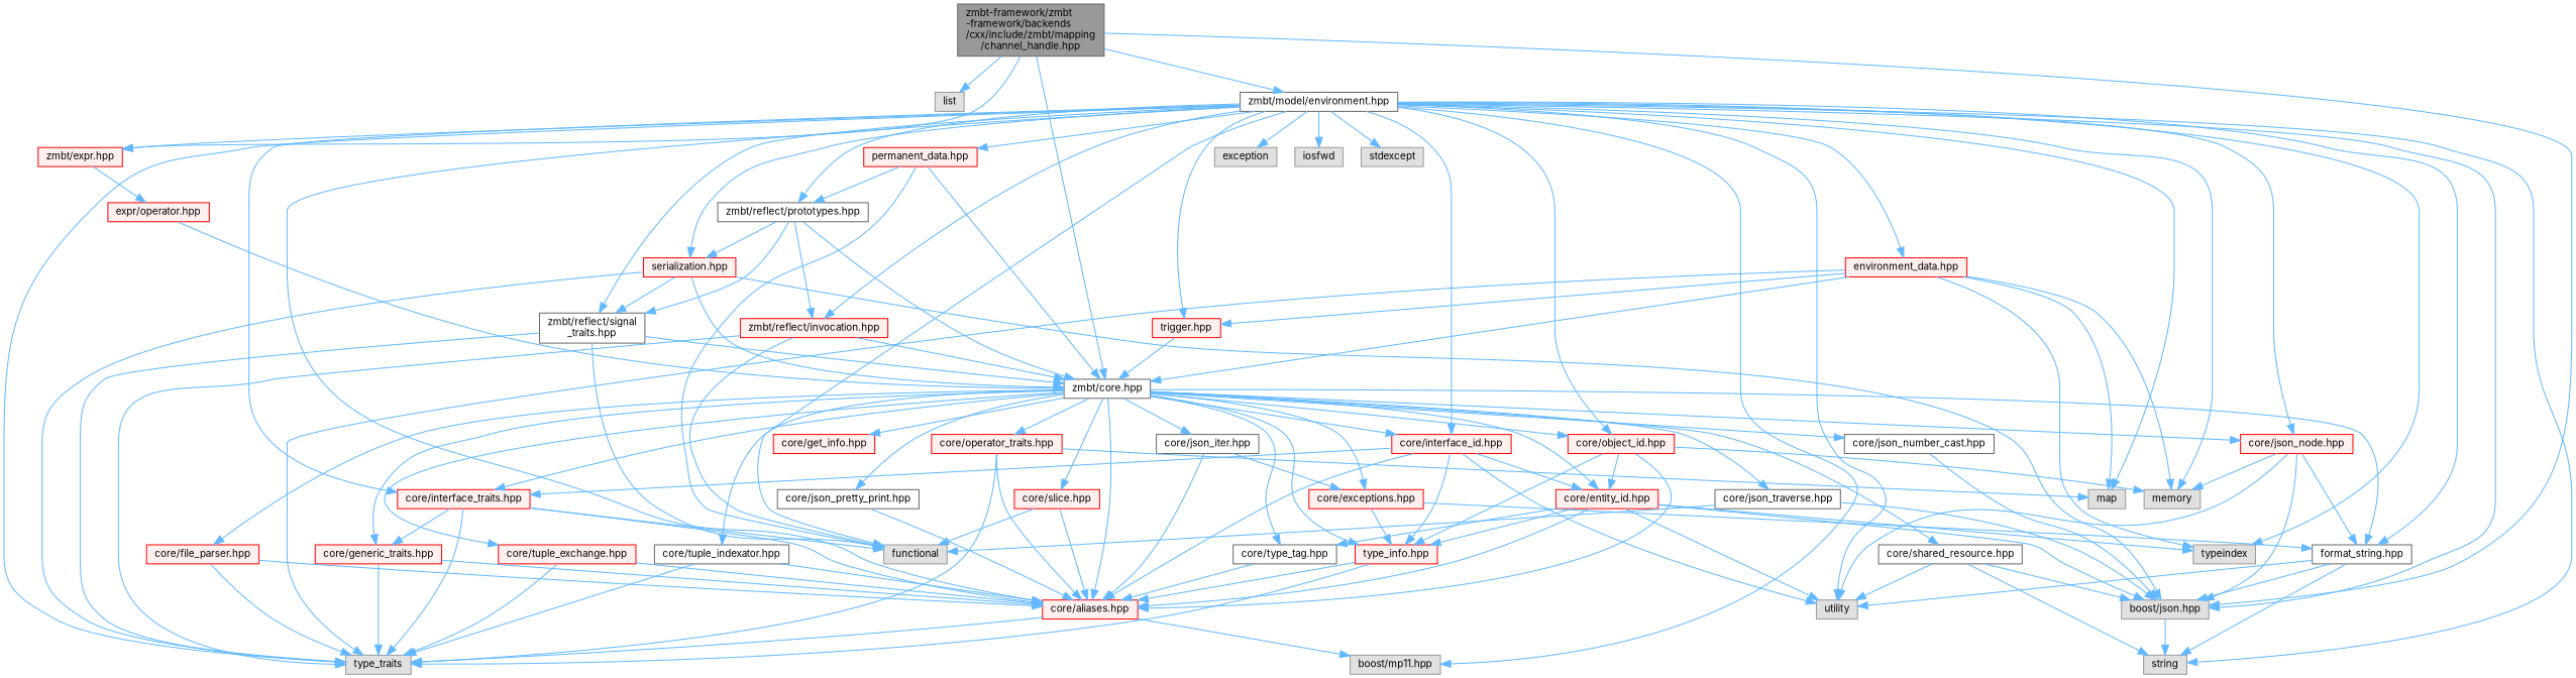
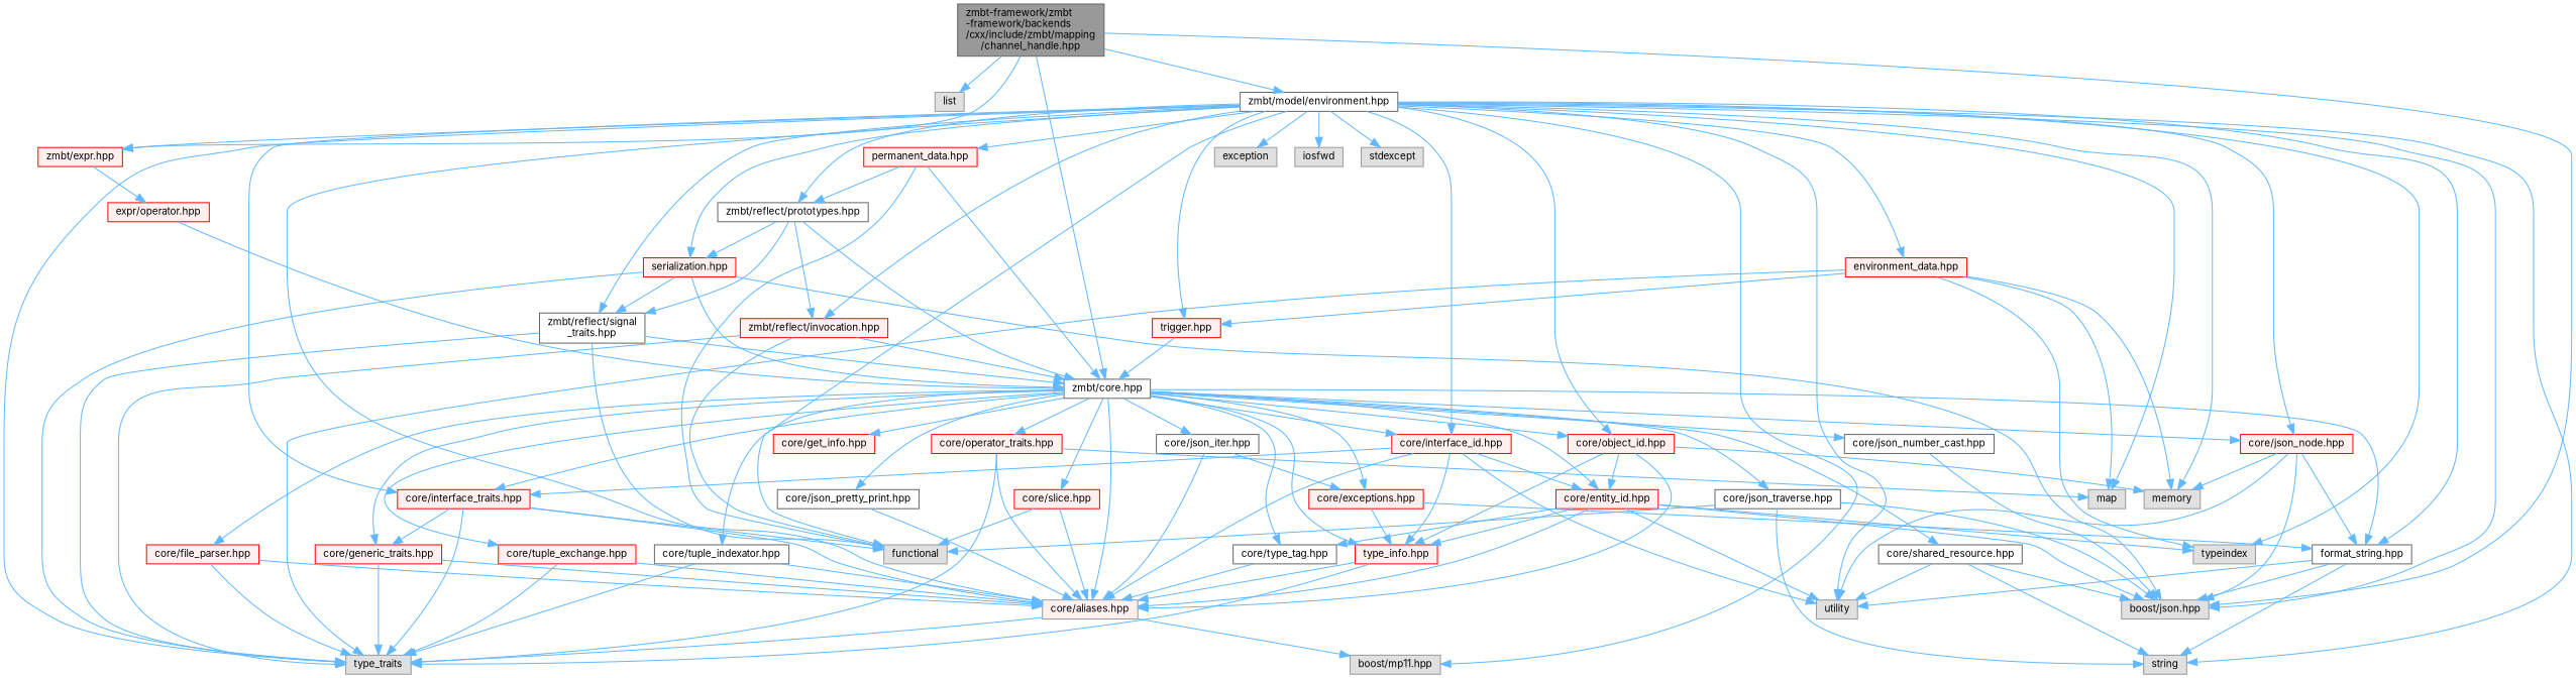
  digraph {
    fontname=Inter
    node [color=red fillcolor="#FFF0F0" fontname=Inter fontsize=10 shape=box style=filled]
    edge [color=steelblue1 fontname=Inter fontsize=10 labelfontname=Helvetica labelfontsize=10 style=solid]
    n1 [color=gray40 fillcolor=grey60 fontcolor=black height=0.2 label="zmbt-framework/zmbt\l-framework/backends\l/cxx/include/zmbt/mapping\l/channel_handle.hpp" width=0.4]
    n2 [color=grey60 fillcolor="#E0E0E0" height=0.2 label=list width=0.4]
    n3 [color=grey60 fillcolor="#E0E0E0" height=0.2 label="boost/json.hpp" width=0.4]
    n4 [color=grey40 fillcolor=white height=0.2 label="zmbt/core.hpp" width=0.4]
    n5 [color=grey40 fillcolor=white height=0.2 label="zmbt/model/environment.hpp" width=0.4]
    n6 [height=0.2 label="zmbt/expr.hpp" width=0.4]
-   n7 [height=0.2 label="core/aliases.hpp" width=0.4]
+   n7 [color=grey60 height=0.2 label="core/aliases.hpp" width=0.4]
    n8 [height=0.2 label="core/exceptions.hpp" width=0.4]
    n9 [color=grey40 fillcolor=white height=0.2 label="format_string.hpp" width=0.4]
    n10 [height=0.2 label="type_info.hpp" width=0.4]
    n11 [height=0.2 label="core/file_parser.hpp" width=0.4]
    n12 [height=0.2 label="core/generic_traits.hpp" width=0.4]
    n13 [height=0.2 label="core/get_info.hpp" width=0.4]
    n14 [height=0.2 label="core/interface_traits.hpp" width=0.4]
    n15 [color=grey40 fillcolor=white height=0.2 label="core/json_iter.hpp" width=0.4]
    n16 [height=0.2 label="core/json_node.hpp" width=0.4]
    n17 [color=grey40 fillcolor=white height=0.2 label="core/json_number_cast.hpp" width=0.4]
    n18 [color=grey40 fillcolor=white height=0.2 label="core/json_traverse.hpp" width=0.4]
    n19 [color=grey40 fillcolor=white height=0.2 label="core/json_pretty_print.hpp" width=0.4]
    n20 [height=0.2 label="core/slice.hpp" width=0.4]
    n21 [height=0.2 label="core/operator_traits.hpp" width=0.4]
    n22 [color=grey40 fillcolor=white height=0.2 label="core/shared_resource.hpp" width=0.4]
    n23 [height=0.2 label="core/tuple_exchange.hpp" width=0.4]
    n24 [color=grey40 fillcolor=white height=0.2 label="core/tuple_indexator.hpp" width=0.4]
    n25 [color=grey40 fillcolor=white height=0.2 label="core/type_tag.hpp" width=0.4]
    n26 [height=0.2 label="core/entity_id.hpp" width=0.4]
    n27 [height=0.2 label="core/interface_id.hpp" width=0.4]
    n28 [height=0.2 label="core/object_id.hpp" width=0.4]
    n29 [color=grey60 fillcolor="#E0E0E0" height=0.2 label=type_traits width=0.4]
    n30 [color=grey60 fillcolor="#E0E0E0" height=0.2 label="boost/mp11.hpp" width=0.4]
    n31 [color=grey60 fillcolor="#E0E0E0" height=0.2 label=string width=0.4]
    n32 [color=grey60 fillcolor="#E0E0E0" height=0.2 label=utility width=0.4]
    n33 [color=grey60 fillcolor="#E0E0E0" height=0.2 label=functional width=0.4]
    n34 [color=grey60 fillcolor="#E0E0E0" height=0.2 label=memory width=0.4]
    n35 [color=grey60 fillcolor="#E0E0E0" height=0.2 label=map width=0.4]
    n36 [color=grey60 fillcolor="#E0E0E0" height=0.2 label=typeindex width=0.4]
    n37 [color=grey40 fillcolor=white height=0.2 label="zmbt/reflect/signal\l_traits.hpp" width=0.4]
    n38 [height=0.2 label="zmbt/reflect/invocation.hpp" width=0.4]
    n39 [color=grey40 fillcolor=white height=0.2 label="zmbt/reflect/prototypes.hpp" width=0.4]
    n40 [height=0.2 label="serialization.hpp" width=0.4]
    n41 [color=grey60 fillcolor="#E0E0E0" height=0.2 label=exception width=0.4]
    n42 [color=grey60 fillcolor="#E0E0E0" height=0.2 label=iosfwd width=0.4]
    n43 [color=grey60 fillcolor="#E0E0E0" height=0.2 label=stdexcept width=0.4]
    n44 [height=0.2 label="environment_data.hpp" width=0.4]
    n45 [height=0.2 label="trigger.hpp" width=0.4]
    n46 [height=0.2 label="permanent_data.hpp" width=0.4]
    n47 [height=0.2 label="expr/operator.hpp" width=0.4]
    n1 -> n2
    n1 -> n3
    n1 -> n4
    n1 -> n5
    n1 -> n6
    n4 -> n7
    n4 -> n8
    n4 -> n9
    n4 -> n10
    n4 -> n11
    n4 -> n12
    n4 -> n13
    n4 -> n14
    n4 -> n15
    n4 -> n16
    n4 -> n17
    n4 -> n18
    n4 -> n19
    n4 -> n20
    n4 -> n21
    n4 -> n22
    n4 -> n23
    n4 -> n24
    n4 -> n25
    n4 -> n26
    n4 -> n27
    n4 -> n28
    n5 -> n3
    n5 -> n6
    n5 -> n7
    n5 -> n9
    n5 -> n14
    n5 -> n16
    n5 -> n27
    n5 -> n28
    n5 -> n29
    n5 -> n30
    n5 -> n31
    n5 -> n32
    n5 -> n33
    n5 -> n34
    n5 -> n35
    n5 -> n36
    n5 -> n37
    n5 -> n38
    n5 -> n39
    n5 -> n40
    n5 -> n41
    n5 -> n42
    n5 -> n43
    n5 -> n44
    n5 -> n45
    n5 -> n46
    n6 -> n47
    n7 -> n29
    n7 -> n30
    n8 -> n9
    n8 -> n10
    n9 -> n3
    n9 -> n31
    n9 -> n32
    n10 -> n7
    n10 -> n29
    n11 -> n7
    n11 -> n29
    n12 -> n7
    n12 -> n29
    n14 -> n7
    n14 -> n12
    n14 -> n29
    n14 -> n33
    n15 -> n7
    n15 -> n8
    n16 -> n3
    n16 -> n9
    n16 -> n32
    n16 -> n34
    n17 -> n3
    n18 -> n3
-   n3 -> n31
+   n18 -> n31
    n18 -> n33
    n19 -> n7
    n20 -> n7
    n20 -> n33
    n21 -> n7
    n21 -> n29
    n21 -> n35
    n22 -> n3
    n22 -> n31
    n22 -> n32
    n23 -> n7
    n23 -> n29
    n24 -> n7
    n24 -> n29
    n25 -> n7
    n26 -> n3
    n26 -> n7
    n26 -> n10
    n26 -> n25
    n26 -> n32
    n26 -> n36
    n27 -> n7
    n27 -> n10
    n27 -> n14
    n27 -> n26
    n27 -> n32
    n28 -> n7
    n28 -> n10
    n28 -> n26
    n28 -> n34
    n37 -> n4
    n37 -> n29
    n37 -> n33
    n38 -> n4
    n38 -> n29
    n38 -> n33
    n39 -> n4
    n39 -> n37
    n39 -> n38
    n39 -> n40
    n40 -> n3
    n40 -> n4
    n40 -> n29
    n40 -> n37
-   n44 -> n4
    n44 -> n29
    n44 -> n34
    n44 -> n35
    n44 -> n36
    n44 -> n45
    n45 -> n4
    n46 -> n4
    n46 -> n33
    n46 -> n39
    n47 -> n4
  }
